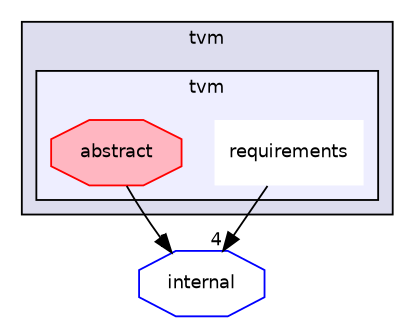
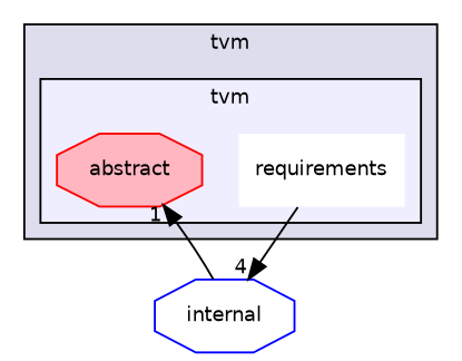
  digraph {
    compound=true
    node [color=blue fillcolor=white fontname=Helvetica fontsize=10 shape=octagon style=filled]
    edge [labeldistance=1.5 labelfontname=Helvetica labelfontsize=10]
    n1 [label=requirements shape=plaintext]
    n2 [color=red fillcolor=lightpink label=abstract]
    n3 [label=internal]
    subgraph cluster_1 {
      bgcolor="#ddddee"
      fontname=Helvetica
      fontsize=10
      label=tvm
      pencolor=black
      subgraph cluster_2 {
        bgcolor="#eeeeff"
        fontname=Helvetica
        fontsize=10
        label=tvm
        pencolor=black
        n1
        n2
      }
    }
    n1 -> n3 [headlabel=4]
-   n2 -> n3 [headlabel=1]
+   n3 -> n2 [headlabel=1]
  }
